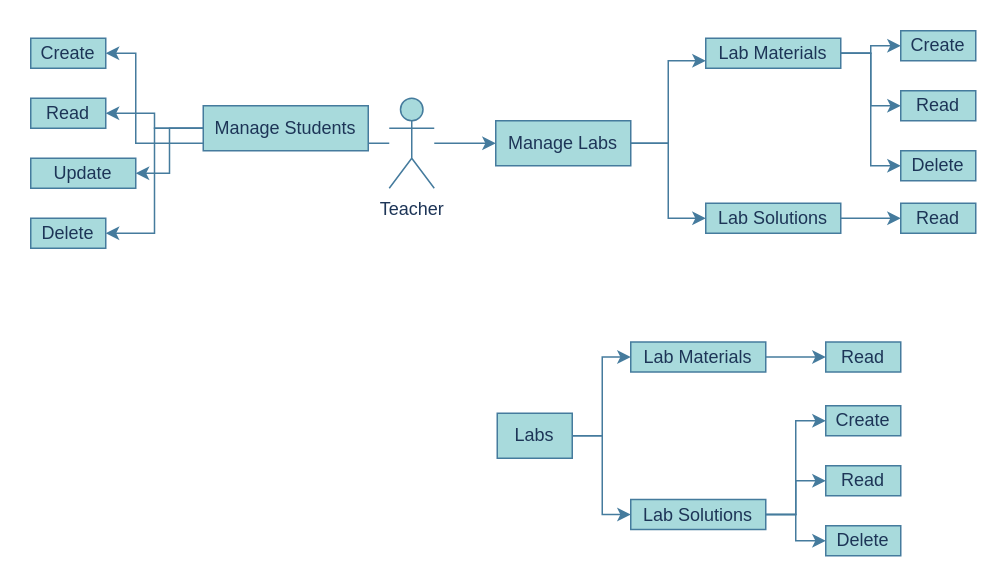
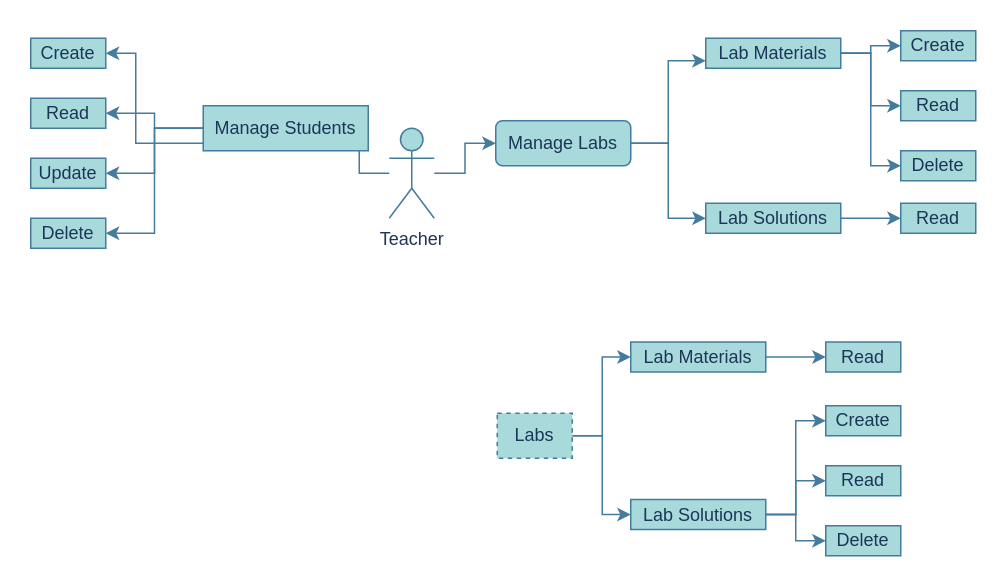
  <mxCell id="0" />
  <mxCell id="1" parent="0" />
  <mxCell id="2" style="edgeStyle=orthogonalEdgeStyle;rounded=0;orthogonalLoop=1;jettySize=auto;html=1;entryX=1;entryY=0.5;entryDx=0;entryDy=0;labelBackgroundColor=none;strokeColor=#457B9D;fontColor=default;" parent="1" source="4" target="9" edge="1"><mxGeometry relative="1" as="geometry" /></mxCell>
  <mxCell id="3" style="edgeStyle=orthogonalEdgeStyle;rounded=0;orthogonalLoop=1;jettySize=auto;html=1;entryX=0;entryY=0.5;entryDx=0;entryDy=0;labelBackgroundColor=none;strokeColor=#457B9D;fontColor=default;" parent="1" source="4" target="12" edge="1"><mxGeometry relative="1" as="geometry" /></mxCell>
- <mxCell id="4" value="Teacher" style="shape=umlActor;verticalLabelPosition=bottom;verticalAlign=top;html=1;outlineConnect=0;labelBackgroundColor=none;fillColor=#A8DADC;strokeColor=#457B9D;fontColor=#1D3557;" parent="1" vertex="1"><mxGeometry x="259" y="65" width="30" height="60" as="geometry" /></mxCell>
+ <mxCell id="4" value="Teacher" style="shape=umlActor;verticalLabelPosition=bottom;verticalAlign=top;html=1;outlineConnect=0;labelBackgroundColor=none;fillColor=#A8DADC;strokeColor=#457B9D;fontColor=#1D3557;" parent="1" vertex="1"><mxGeometry x="259" y="85" width="30" height="60" as="geometry" /></mxCell>
  <mxCell id="5" style="edgeStyle=orthogonalEdgeStyle;rounded=0;orthogonalLoop=1;jettySize=auto;html=1;entryX=1;entryY=0.5;entryDx=0;entryDy=0;labelBackgroundColor=none;strokeColor=#457B9D;fontColor=default;" parent="1" source="9" target="13" edge="1"><mxGeometry relative="1" as="geometry"><Array as="points"><mxPoint x="90" y="95" /><mxPoint x="90" y="35" /></Array></mxGeometry></mxCell>
  <mxCell id="6" style="edgeStyle=orthogonalEdgeStyle;rounded=0;orthogonalLoop=1;jettySize=auto;html=1;exitX=0;exitY=0.5;exitDx=0;exitDy=0;entryX=1;entryY=0.5;entryDx=0;entryDy=0;labelBackgroundColor=none;strokeColor=#457B9D;fontColor=default;" parent="1" source="9" target="14" edge="1"><mxGeometry relative="1" as="geometry" /></mxCell>
  <mxCell id="7" style="edgeStyle=orthogonalEdgeStyle;rounded=0;orthogonalLoop=1;jettySize=auto;html=1;exitX=0;exitY=0.5;exitDx=0;exitDy=0;entryX=1;entryY=0.5;entryDx=0;entryDy=0;labelBackgroundColor=none;strokeColor=#457B9D;fontColor=default;" parent="1" source="9" target="15" edge="1"><mxGeometry relative="1" as="geometry" /></mxCell>
  <mxCell id="8" style="edgeStyle=orthogonalEdgeStyle;rounded=0;orthogonalLoop=1;jettySize=auto;html=1;exitX=0;exitY=0.5;exitDx=0;exitDy=0;entryX=1;entryY=0.5;entryDx=0;entryDy=0;labelBackgroundColor=none;strokeColor=#457B9D;fontColor=default;" parent="1" source="9" target="16" edge="1"><mxGeometry relative="1" as="geometry" /></mxCell>
  <mxCell id="9" value="Manage Students" style="rounded=0;whiteSpace=wrap;html=1;labelBackgroundColor=none;fillColor=#A8DADC;strokeColor=#457B9D;fontColor=#1D3557;" parent="1" vertex="1"><mxGeometry x="135" y="70" width="110" height="30" as="geometry" /></mxCell>
  <mxCell id="10" style="edgeStyle=orthogonalEdgeStyle;rounded=0;orthogonalLoop=1;jettySize=auto;html=1;exitX=1;exitY=0.5;exitDx=0;exitDy=0;entryX=0;entryY=0.75;entryDx=0;entryDy=0;labelBackgroundColor=none;strokeColor=#457B9D;fontColor=default;" parent="1" source="12" target="20" edge="1"><mxGeometry relative="1" as="geometry" /></mxCell>
  <mxCell id="11" style="edgeStyle=orthogonalEdgeStyle;rounded=0;orthogonalLoop=1;jettySize=auto;html=1;exitX=1;exitY=0.5;exitDx=0;exitDy=0;entryX=0;entryY=0.5;entryDx=0;entryDy=0;labelBackgroundColor=none;strokeColor=#457B9D;fontColor=default;" parent="1" source="12" target="22" edge="1"><mxGeometry relative="1" as="geometry" /></mxCell>
- <mxCell id="12" value="Manage Labs" style="rounded=0;whiteSpace=wrap;html=1;labelBackgroundColor=none;fillColor=#A8DADC;strokeColor=#457B9D;fontColor=#1D3557;" parent="1" vertex="1"><mxGeometry x="330" y="80" width="90" height="30" as="geometry" /></mxCell>
+ <mxCell id="12" value="Manage Labs" style="whiteSpace=wrap;html=1;labelBackgroundColor=none;fillColor=#A8DADC;strokeColor=#457B9D;fontColor=#1D3557;rounded=1;" parent="1" vertex="1"><mxGeometry x="330" y="80" width="90" height="30" as="geometry" /></mxCell>
  <mxCell id="13" value="Create" style="rounded=0;whiteSpace=wrap;html=1;labelBackgroundColor=none;fillColor=#A8DADC;strokeColor=#457B9D;fontColor=#1D3557;" parent="1" vertex="1"><mxGeometry x="20" y="25" width="50" height="20" as="geometry" /></mxCell>
  <mxCell id="14" value="Read" style="rounded=0;whiteSpace=wrap;html=1;labelBackgroundColor=none;fillColor=#A8DADC;strokeColor=#457B9D;fontColor=#1D3557;" parent="1" vertex="1"><mxGeometry x="20" y="65" width="50" height="20" as="geometry" /></mxCell>
- <mxCell id="15" value="Update" style="rounded=0;whiteSpace=wrap;html=1;labelBackgroundColor=none;fillColor=#A8DADC;strokeColor=#457B9D;fontColor=#1D3557;" parent="1" vertex="1"><mxGeometry x="20" y="105" width="70" height="20" as="geometry" /></mxCell>
+ <mxCell id="15" value="Update" style="rounded=0;whiteSpace=wrap;html=1;labelBackgroundColor=none;fillColor=#A8DADC;strokeColor=#457B9D;fontColor=#1D3557;" parent="1" vertex="1"><mxGeometry x="20" y="105" width="50" height="20" as="geometry" /></mxCell>
  <mxCell id="16" value="Delete" style="rounded=0;whiteSpace=wrap;html=1;labelBackgroundColor=none;fillColor=#A8DADC;strokeColor=#457B9D;fontColor=#1D3557;" parent="1" vertex="1"><mxGeometry x="20" y="145" width="50" height="20" as="geometry" /></mxCell>
  <mxCell id="17" style="edgeStyle=orthogonalEdgeStyle;rounded=0;orthogonalLoop=1;jettySize=auto;html=1;exitX=1;exitY=0.5;exitDx=0;exitDy=0;entryX=0;entryY=0.5;entryDx=0;entryDy=0;labelBackgroundColor=none;strokeColor=#457B9D;fontColor=default;" edge="1" parent="1" source="20" target="23"><mxGeometry relative="1" as="geometry" /></mxCell>
  <mxCell id="18" style="edgeStyle=orthogonalEdgeStyle;rounded=0;orthogonalLoop=1;jettySize=auto;html=1;exitX=1;exitY=0.5;exitDx=0;exitDy=0;entryX=0;entryY=0.5;entryDx=0;entryDy=0;labelBackgroundColor=none;strokeColor=#457B9D;fontColor=default;" edge="1" parent="1" source="20" target="24"><mxGeometry relative="1" as="geometry" /></mxCell>
  <mxCell id="19" style="edgeStyle=orthogonalEdgeStyle;rounded=0;orthogonalLoop=1;jettySize=auto;html=1;exitX=1;exitY=0.5;exitDx=0;exitDy=0;entryX=0;entryY=0.5;entryDx=0;entryDy=0;labelBackgroundColor=none;strokeColor=#457B9D;fontColor=default;" edge="1" parent="1" source="20" target="25"><mxGeometry relative="1" as="geometry" /></mxCell>
  <mxCell id="20" value="Lab Materials" style="rounded=0;whiteSpace=wrap;html=1;labelBackgroundColor=none;fillColor=#A8DADC;strokeColor=#457B9D;fontColor=#1D3557;" parent="1" vertex="1"><mxGeometry x="470" y="25" width="90" height="20" as="geometry" /></mxCell>
  <mxCell id="21" style="edgeStyle=orthogonalEdgeStyle;rounded=0;orthogonalLoop=1;jettySize=auto;html=1;exitX=1;exitY=0.5;exitDx=0;exitDy=0;entryX=0;entryY=0.5;entryDx=0;entryDy=0;labelBackgroundColor=none;strokeColor=#457B9D;fontColor=default;" edge="1" parent="1" source="22" target="26"><mxGeometry relative="1" as="geometry" /></mxCell>
  <mxCell id="22" value="Lab Solutions" style="rounded=0;whiteSpace=wrap;html=1;labelBackgroundColor=none;fillColor=#A8DADC;strokeColor=#457B9D;fontColor=#1D3557;" parent="1" vertex="1"><mxGeometry x="470" y="135" width="90" height="20" as="geometry" /></mxCell>
  <mxCell id="23" value="Create" style="rounded=0;whiteSpace=wrap;html=1;labelBackgroundColor=none;fillColor=#A8DADC;strokeColor=#457B9D;fontColor=#1D3557;" vertex="1" parent="1"><mxGeometry x="600" y="20" width="50" height="20" as="geometry" /></mxCell>
  <mxCell id="24" value="Read" style="rounded=0;whiteSpace=wrap;html=1;labelBackgroundColor=none;fillColor=#A8DADC;strokeColor=#457B9D;fontColor=#1D3557;" vertex="1" parent="1"><mxGeometry x="600" y="60" width="50" height="20" as="geometry" /></mxCell>
  <mxCell id="25" value="Delete" style="rounded=0;whiteSpace=wrap;html=1;labelBackgroundColor=none;fillColor=#A8DADC;strokeColor=#457B9D;fontColor=#1D3557;" vertex="1" parent="1"><mxGeometry x="600" y="100" width="50" height="20" as="geometry" /></mxCell>
  <mxCell id="26" value="Read" style="rounded=0;whiteSpace=wrap;html=1;labelBackgroundColor=none;fillColor=#A8DADC;strokeColor=#457B9D;fontColor=#1D3557;" vertex="1" parent="1"><mxGeometry x="600" y="135" width="50" height="20" as="geometry" /></mxCell>
  <mxCell id="27" style="edgeStyle=orthogonalEdgeStyle;rounded=0;orthogonalLoop=1;jettySize=auto;html=1;exitX=1;exitY=0.5;exitDx=0;exitDy=0;entryX=0;entryY=0.5;entryDx=0;entryDy=0;labelBackgroundColor=none;strokeColor=#457B9D;fontColor=default;" edge="1" parent="1" source="29" target="31"><mxGeometry relative="1" as="geometry"><Array as="points"><mxPoint x="401" y="290" /><mxPoint x="401" y="238" /></Array></mxGeometry></mxCell>
  <mxCell id="28" style="edgeStyle=orthogonalEdgeStyle;rounded=0;orthogonalLoop=1;jettySize=auto;html=1;exitX=1;exitY=0.5;exitDx=0;exitDy=0;entryX=0;entryY=0.5;entryDx=0;entryDy=0;labelBackgroundColor=none;strokeColor=#457B9D;fontColor=default;" edge="1" parent="1" source="29" target="35"><mxGeometry relative="1" as="geometry"><Array as="points"><mxPoint x="401" y="290" /><mxPoint x="401" y="342" /></Array></mxGeometry></mxCell>
- <mxCell id="29" value="Labs" style="rounded=0;whiteSpace=wrap;html=1;labelBackgroundColor=none;fillColor=#A8DADC;strokeColor=#457B9D;fontColor=#1D3557;" vertex="1" parent="1"><mxGeometry x="331" y="275" width="50" height="30" as="geometry" /></mxCell>
+ <mxCell id="29" value="Labs" style="rounded=0;whiteSpace=wrap;html=1;labelBackgroundColor=none;fillColor=#A8DADC;strokeColor=#457B9D;fontColor=#1D3557;dashed=1;" vertex="1" parent="1"><mxGeometry x="331" y="275" width="50" height="30" as="geometry" /></mxCell>
  <mxCell id="30" style="edgeStyle=orthogonalEdgeStyle;rounded=0;orthogonalLoop=1;jettySize=auto;html=1;exitX=1;exitY=0.5;exitDx=0;exitDy=0;entryX=0;entryY=0.5;entryDx=0;entryDy=0;labelBackgroundColor=none;strokeColor=#457B9D;fontColor=default;" edge="1" parent="1" source="31" target="36"><mxGeometry relative="1" as="geometry" /></mxCell>
  <mxCell id="31" value="Lab Materials" style="rounded=0;whiteSpace=wrap;html=1;labelBackgroundColor=none;fillColor=#A8DADC;strokeColor=#457B9D;fontColor=#1D3557;" vertex="1" parent="1"><mxGeometry x="420" y="227.5" width="90" height="20" as="geometry" /></mxCell>
  <mxCell id="32" style="edgeStyle=orthogonalEdgeStyle;rounded=0;orthogonalLoop=1;jettySize=auto;html=1;exitX=1;exitY=0.5;exitDx=0;exitDy=0;entryX=0;entryY=0.5;entryDx=0;entryDy=0;labelBackgroundColor=none;strokeColor=#457B9D;fontColor=default;" edge="1" parent="1" source="35" target="37"><mxGeometry relative="1" as="geometry" /></mxCell>
  <mxCell id="33" style="edgeStyle=orthogonalEdgeStyle;rounded=0;orthogonalLoop=1;jettySize=auto;html=1;exitX=1;exitY=0.5;exitDx=0;exitDy=0;entryX=0;entryY=0.5;entryDx=0;entryDy=0;labelBackgroundColor=none;strokeColor=#457B9D;fontColor=default;" edge="1" parent="1" source="35" target="38"><mxGeometry relative="1" as="geometry" /></mxCell>
  <mxCell id="34" style="edgeStyle=orthogonalEdgeStyle;rounded=0;orthogonalLoop=1;jettySize=auto;html=1;exitX=1;exitY=0.5;exitDx=0;exitDy=0;entryX=0;entryY=0.5;entryDx=0;entryDy=0;labelBackgroundColor=none;strokeColor=#457B9D;fontColor=default;" edge="1" parent="1" source="35" target="39"><mxGeometry relative="1" as="geometry" /></mxCell>
  <mxCell id="35" value="Lab Solutions" style="rounded=0;whiteSpace=wrap;html=1;labelBackgroundColor=none;fillColor=#A8DADC;strokeColor=#457B9D;fontColor=#1D3557;" vertex="1" parent="1"><mxGeometry x="420" y="332.5" width="90" height="20" as="geometry" /></mxCell>
  <mxCell id="36" value="Read" style="rounded=0;whiteSpace=wrap;html=1;labelBackgroundColor=none;fillColor=#A8DADC;strokeColor=#457B9D;fontColor=#1D3557;" vertex="1" parent="1"><mxGeometry x="550" y="227.5" width="50" height="20" as="geometry" /></mxCell>
  <mxCell id="37" value="Create" style="rounded=0;whiteSpace=wrap;html=1;labelBackgroundColor=none;fillColor=#A8DADC;strokeColor=#457B9D;fontColor=#1D3557;" vertex="1" parent="1"><mxGeometry x="550" y="270" width="50" height="20" as="geometry" /></mxCell>
  <mxCell id="38" value="Read" style="rounded=0;whiteSpace=wrap;html=1;labelBackgroundColor=none;fillColor=#A8DADC;strokeColor=#457B9D;fontColor=#1D3557;" vertex="1" parent="1"><mxGeometry x="550" y="310" width="50" height="20" as="geometry" /></mxCell>
  <mxCell id="39" value="Delete" style="rounded=0;whiteSpace=wrap;html=1;labelBackgroundColor=none;fillColor=#A8DADC;strokeColor=#457B9D;fontColor=#1D3557;" vertex="1" parent="1"><mxGeometry x="550" y="350" width="50" height="20" as="geometry" /></mxCell>
